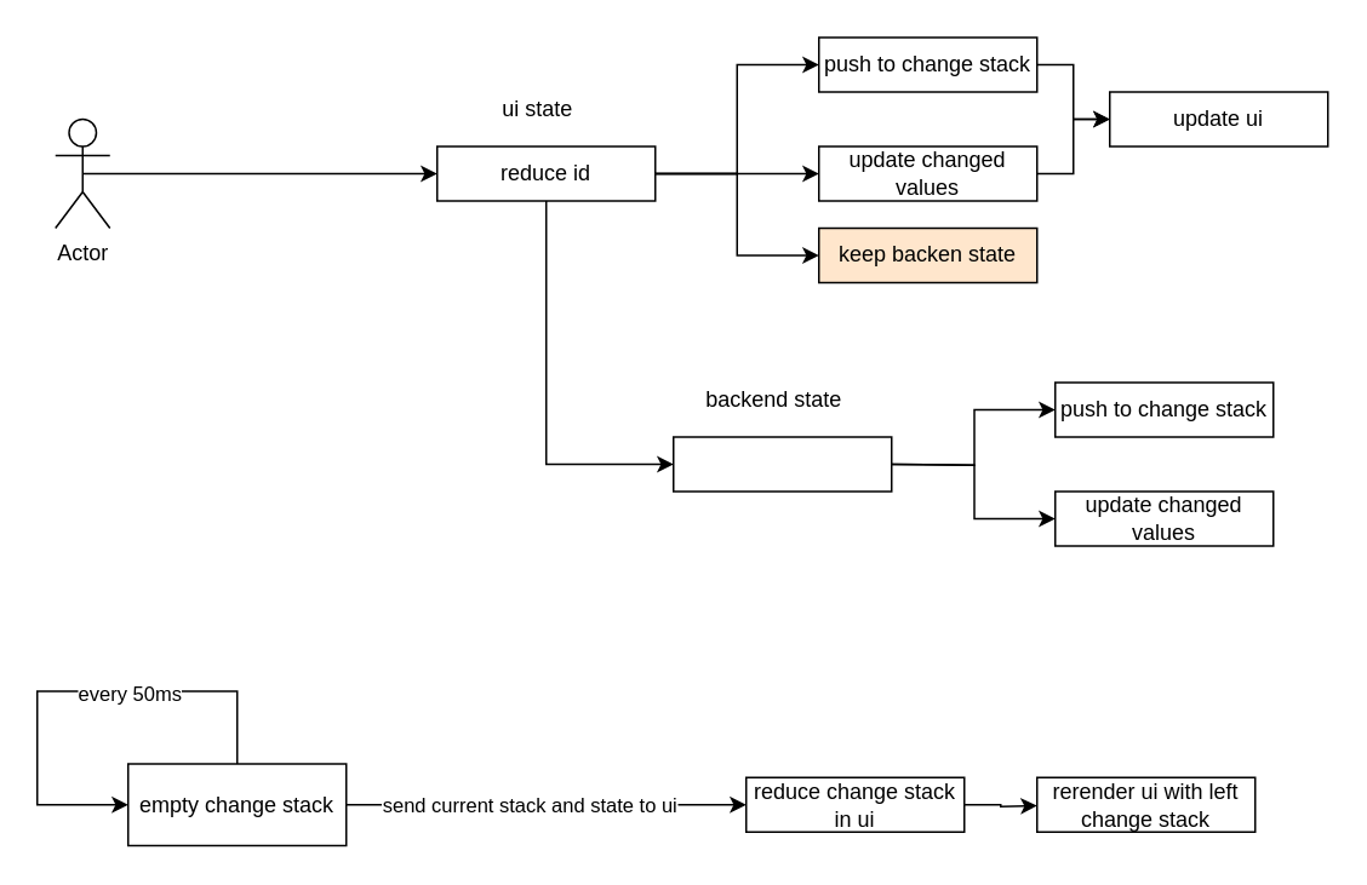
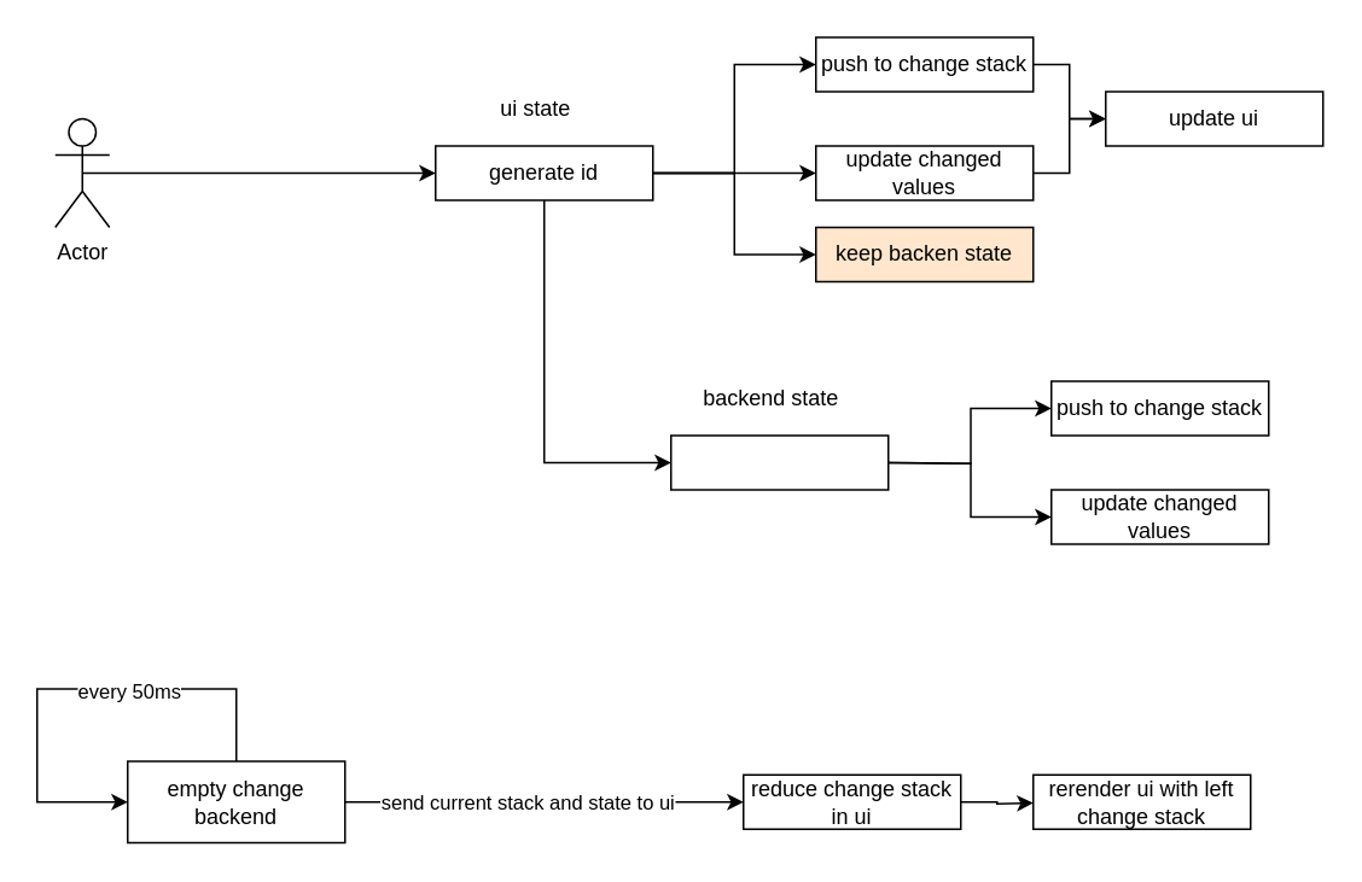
  <mxCell id="0" />
  <mxCell id="1" parent="0" />
  <mxCell id="2" style="edgeStyle=orthogonalEdgeStyle;rounded=0;orthogonalLoop=1;jettySize=auto;html=1;exitX=1;exitY=0.5;exitDx=0;exitDy=0;startArrow=none;startFill=0;entryX=0;entryY=0.5;entryDx=0;entryDy=0;" edge="1" parent="1" source="6" target="13"><mxGeometry relative="1" as="geometry"><mxPoint x="430" y="100" as="targetPoint" /></mxGeometry></mxCell>
  <mxCell id="3" style="edgeStyle=orthogonalEdgeStyle;rounded=0;orthogonalLoop=1;jettySize=auto;html=1;exitX=1;exitY=0.5;exitDx=0;exitDy=0;entryX=0;entryY=0.5;entryDx=0;entryDy=0;startArrow=none;startFill=0;" edge="1" parent="1" source="6" target="15"><mxGeometry relative="1" as="geometry" /></mxCell>
  <mxCell id="4" style="edgeStyle=orthogonalEdgeStyle;rounded=0;orthogonalLoop=1;jettySize=auto;html=1;exitX=0.5;exitY=1;exitDx=0;exitDy=0;entryX=0;entryY=0.5;entryDx=0;entryDy=0;startArrow=none;startFill=0;" edge="1" parent="1" source="6" target="10"><mxGeometry relative="1" as="geometry" /></mxCell>
  <mxCell id="5" style="edgeStyle=orthogonalEdgeStyle;rounded=0;orthogonalLoop=1;jettySize=auto;html=1;exitX=1;exitY=0.5;exitDx=0;exitDy=0;entryX=0;entryY=0.5;entryDx=0;entryDy=0;startArrow=none;startFill=0;" edge="1" parent="1" source="6" target="28"><mxGeometry relative="1" as="geometry" /></mxCell>
- <mxCell id="6" value="reduce id" style="rounded=0;whiteSpace=wrap;html=1;" vertex="1" parent="1"><mxGeometry x="240" y="80" width="120" height="30" as="geometry" /></mxCell>
+ <mxCell id="6" value="generate id" style="rounded=0;whiteSpace=wrap;html=1;" vertex="1" parent="1"><mxGeometry x="240" y="80" width="120" height="30" as="geometry" /></mxCell>
  <mxCell id="7" style="edgeStyle=orthogonalEdgeStyle;rounded=0;orthogonalLoop=1;jettySize=auto;html=1;exitX=0.5;exitY=0.5;exitDx=0;exitDy=0;exitPerimeter=0;entryX=0;entryY=0.5;entryDx=0;entryDy=0;startArrow=none;startFill=0;" edge="1" parent="1" source="8" target="6"><mxGeometry relative="1" as="geometry" /></mxCell>
  <mxCell id="8" value="Actor" style="shape=umlActor;verticalLabelPosition=bottom;labelBackgroundColor=#ffffff;verticalAlign=top;html=1;outlineConnect=0;" vertex="1" parent="1"><mxGeometry x="30" y="65" width="30" height="60" as="geometry" /></mxCell>
  <mxCell id="9" value="ui state" style="text;html=1;align=center;verticalAlign=middle;resizable=0;points=[];autosize=1;" vertex="1" parent="1"><mxGeometry x="270" y="50" width="50" height="20" as="geometry" /></mxCell>
  <mxCell id="10" value="" style="rounded=0;whiteSpace=wrap;html=1;" vertex="1" parent="1"><mxGeometry x="370" y="240" width="120" height="30" as="geometry" /></mxCell>
  <mxCell id="11" value="backend state" style="text;html=1;align=center;verticalAlign=middle;resizable=0;points=[];autosize=1;" vertex="1" parent="1"><mxGeometry x="380" y="210" width="90" height="20" as="geometry" /></mxCell>
  <mxCell id="12" style="edgeStyle=orthogonalEdgeStyle;rounded=0;orthogonalLoop=1;jettySize=auto;html=1;exitX=1;exitY=0.5;exitDx=0;exitDy=0;entryX=0;entryY=0.5;entryDx=0;entryDy=0;startArrow=none;startFill=0;" edge="1" parent="1" source="13" target="16"><mxGeometry relative="1" as="geometry" /></mxCell>
  <mxCell id="13" value="push to change stack" style="rounded=0;whiteSpace=wrap;html=1;" vertex="1" parent="1"><mxGeometry x="450" y="20" width="120" height="30" as="geometry" /></mxCell>
  <mxCell id="14" style="edgeStyle=orthogonalEdgeStyle;rounded=0;orthogonalLoop=1;jettySize=auto;html=1;exitX=1;exitY=0.5;exitDx=0;exitDy=0;entryX=0;entryY=0.5;entryDx=0;entryDy=0;startArrow=none;startFill=0;" edge="1" parent="1" source="15" target="16"><mxGeometry relative="1" as="geometry" /></mxCell>
  <mxCell id="15" value="update changed values" style="rounded=0;whiteSpace=wrap;html=1;" vertex="1" parent="1"><mxGeometry x="450" y="80" width="120" height="30" as="geometry" /></mxCell>
  <mxCell id="16" value="update ui" style="rounded=0;whiteSpace=wrap;html=1;" vertex="1" parent="1"><mxGeometry x="610" y="50" width="120" height="30" as="geometry" /></mxCell>
  <mxCell id="17" style="edgeStyle=orthogonalEdgeStyle;rounded=0;orthogonalLoop=1;jettySize=auto;html=1;exitX=1;exitY=0.5;exitDx=0;exitDy=0;startArrow=none;startFill=0;entryX=0;entryY=0.5;entryDx=0;entryDy=0;" edge="1" parent="1" target="19"><mxGeometry relative="1" as="geometry"><mxPoint x="560" y="255" as="targetPoint" /><mxPoint x="490" y="255" as="sourcePoint" /></mxGeometry></mxCell>
  <mxCell id="18" style="edgeStyle=orthogonalEdgeStyle;rounded=0;orthogonalLoop=1;jettySize=auto;html=1;exitX=1;exitY=0.5;exitDx=0;exitDy=0;entryX=0;entryY=0.5;entryDx=0;entryDy=0;startArrow=none;startFill=0;" edge="1" parent="1" target="20"><mxGeometry relative="1" as="geometry"><mxPoint x="490" y="255" as="sourcePoint" /></mxGeometry></mxCell>
  <mxCell id="19" value="push to change stack" style="rounded=0;whiteSpace=wrap;html=1;" vertex="1" parent="1"><mxGeometry x="580" y="210" width="120" height="30" as="geometry" /></mxCell>
  <mxCell id="20" value="update changed values" style="rounded=0;whiteSpace=wrap;html=1;" vertex="1" parent="1"><mxGeometry x="580" y="270" width="120" height="30" as="geometry" /></mxCell>
  <mxCell id="21" style="edgeStyle=orthogonalEdgeStyle;rounded=0;orthogonalLoop=1;jettySize=auto;html=1;exitX=1;exitY=0.5;exitDx=0;exitDy=0;startArrow=none;startFill=0;" edge="1" parent="1" source="22"><mxGeometry relative="1" as="geometry"><mxPoint x="570" y="443" as="targetPoint" /></mxGeometry></mxCell>
  <mxCell id="22" value="reduce change stack in ui" style="rounded=0;whiteSpace=wrap;html=1;" vertex="1" parent="1"><mxGeometry x="410" y="427.5" width="120" height="30" as="geometry" /></mxCell>
  <mxCell id="23" style="edgeStyle=orthogonalEdgeStyle;rounded=0;orthogonalLoop=1;jettySize=auto;html=1;startArrow=none;startFill=0;" edge="1" parent="1" source="25" target="22"><mxGeometry relative="1" as="geometry" /></mxCell>
  <mxCell id="24" value="send current stack and state to ui" style="edgeLabel;html=1;align=center;verticalAlign=middle;resizable=0;points=[];" vertex="1" connectable="0" parent="23"><mxGeometry x="0.067" y="4" relative="1" as="geometry"><mxPoint x="-17" y="4" as="offset" /></mxGeometry></mxCell>
- <mxCell id="25" value="empty change stack" style="rounded=0;whiteSpace=wrap;html=1;" vertex="1" parent="1"><mxGeometry x="70" y="420" width="120" height="45" as="geometry" /></mxCell>
+ <mxCell id="25" value="empty change backend" style="rounded=0;whiteSpace=wrap;html=1;" vertex="1" parent="1"><mxGeometry x="70" y="420" width="120" height="45" as="geometry" /></mxCell>
  <mxCell id="26" style="edgeStyle=orthogonalEdgeStyle;rounded=0;orthogonalLoop=1;jettySize=auto;html=1;entryX=0;entryY=0.5;entryDx=0;entryDy=0;startArrow=none;startFill=0;" edge="1" parent="1" source="25" target="25"><mxGeometry relative="1" as="geometry"><Array as="points"><mxPoint x="130" y="380" /><mxPoint x="20" y="380" /><mxPoint x="20" y="443" /></Array></mxGeometry></mxCell>
  <mxCell id="27" value="every 50ms" style="edgeLabel;html=1;align=center;verticalAlign=middle;resizable=0;points=[];" vertex="1" connectable="0" parent="26"><mxGeometry x="-0.093" y="1" relative="1" as="geometry"><mxPoint x="19" as="offset" /></mxGeometry></mxCell>
  <mxCell id="28" value="keep backen state" style="rounded=0;whiteSpace=wrap;html=1;fillColor=#ffe6cc;" vertex="1" parent="1"><mxGeometry x="450" y="125" width="120" height="30" as="geometry" /></mxCell>
  <mxCell id="29" value="rerender ui with left change stack" style="rounded=0;whiteSpace=wrap;html=1;" vertex="1" parent="1"><mxGeometry x="570" y="427.5" width="120" height="30" as="geometry" /></mxCell>
